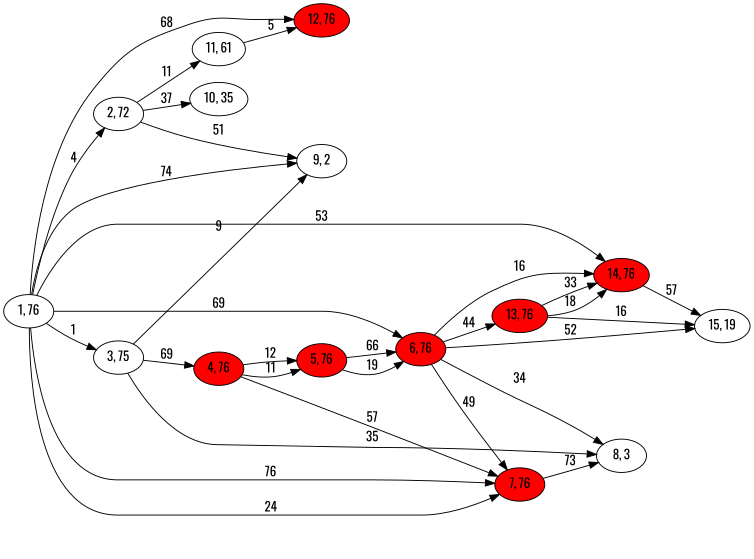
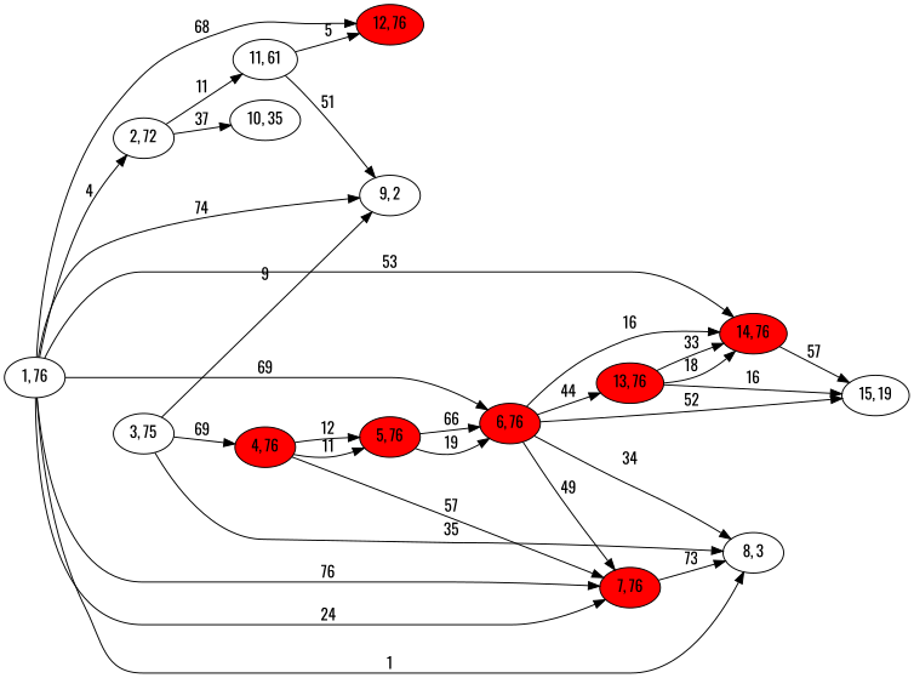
  digraph {
    fontname=Oswald
    rankdir=LR
    node [fontname=Oswald]
    edge [fontname=Oswald]
    n1 [label="1, 76"]
    n2 [label="2, 72"]
    n3 [label="3, 75"]
    n4 [fillcolor=red label="6, 76" style=filled]
    n5 [fillcolor=red label="7, 76" style=filled]
    n6 [label="9, 2"]
    n7 [fillcolor=red label="12, 76" style=filled]
    n8 [fillcolor=red label="14, 76" style=filled]
    n9 [label="10, 35"]
    n10 [label="11, 61"]
    n11 [fillcolor=red label="4, 76" style=filled]
    n12 [label="8, 3"]
    n13 [fillcolor=red label="13, 76" style=filled]
    n14 [label="15, 19"]
    n15 [fillcolor=red label="5, 76" style=filled]
    n1 -> n2 [label=4]
-   n1 -> n3 [label=1]
+   n1 -> n12 [label=1]
    n1 -> n4 [label=69]
    n1 -> n5 [label=76]
    n1 -> n5 [label=24]
    n1 -> n6 [label=74]
    n1 -> n7 [label=68]
    n1 -> n8 [label=53]
-   n2 -> n6 [label=51]
+   n10 -> n6 [label=51]
    n2 -> n9 [label=37]
    n2 -> n10 [label=11]
    n3 -> n6 [label=9]
    n3 -> n11 [label=69]
    n3 -> n12 [label=35]
    n4 -> n5 [label=49]
    n4 -> n8 [label=16]
    n4 -> n12 [label=34]
    n4 -> n13 [label=44]
    n4 -> n14 [label=52]
    n5 -> n12 [label=73]
    n8 -> n14 [label=57]
    n10 -> n7 [label=5]
    n11 -> n5 [label=57]
    n11 -> n15 [label=11]
    n11 -> n15 [label=12]
    n13 -> n8 [label=18]
    n13 -> n8 [label=33]
    n13 -> n14 [label=16]
    n15 -> n4 [label=19]
    n15 -> n4 [label=66]
  }
